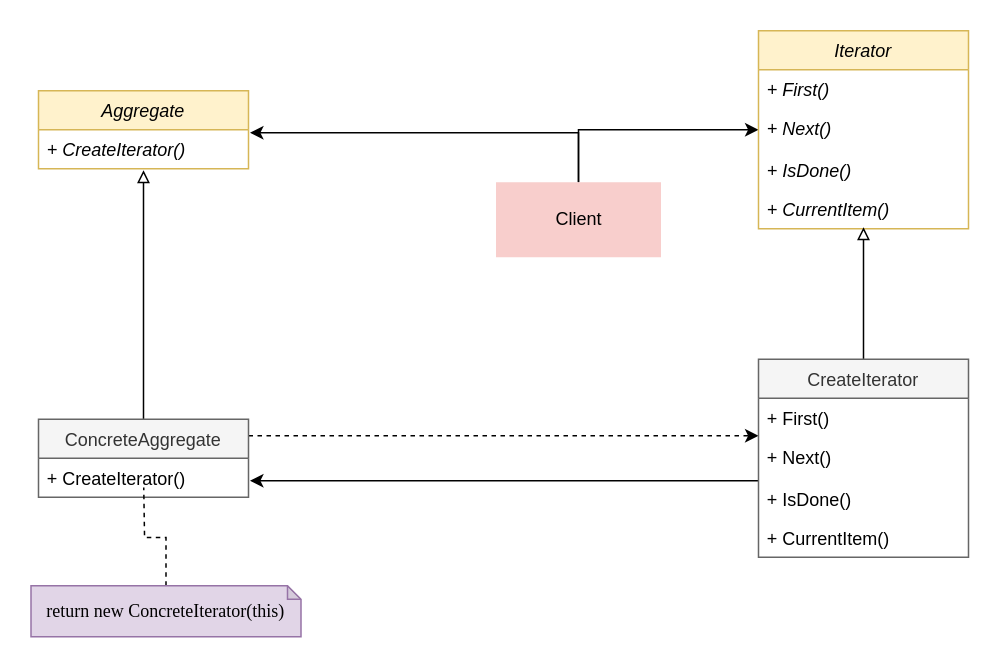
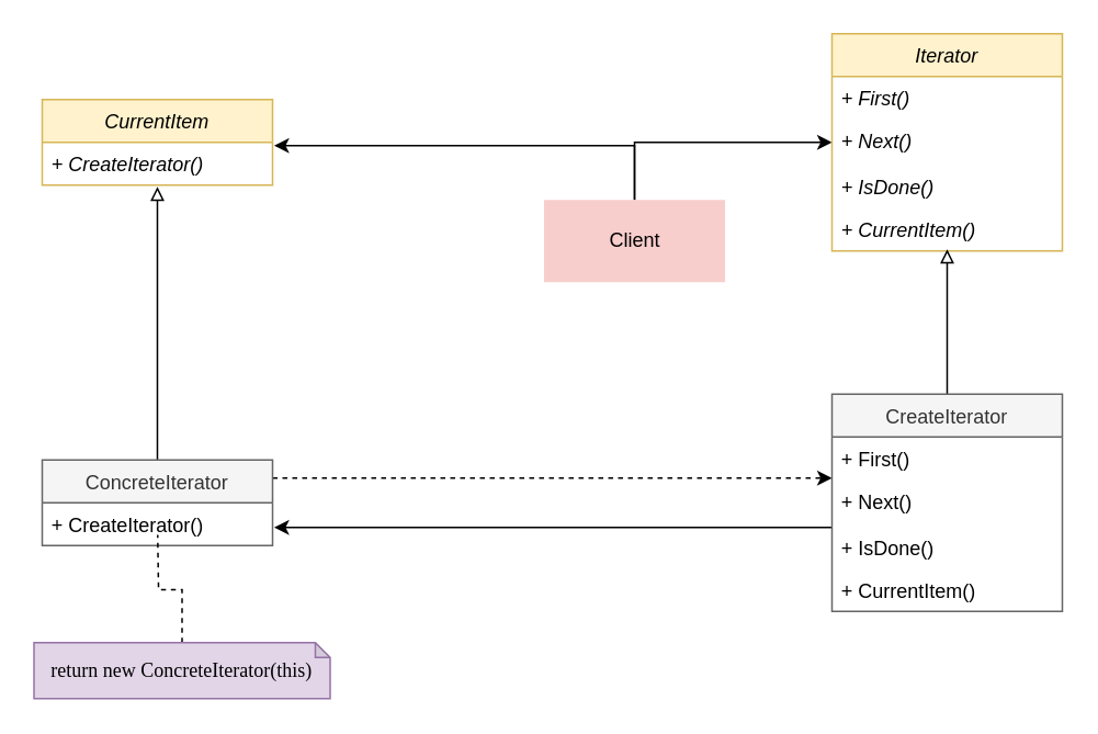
  <mxCell id="0" />
  <mxCell id="1" parent="0" />
- <mxCell id="2" value="Aggregate" style="swimlane;fontStyle=2;childLayout=stackLayout;horizontal=1;startSize=26;horizontalStack=0;resizeParent=1;resizeParentMax=0;resizeLast=0;collapsible=1;marginBottom=0;fillColor=#fff2cc;strokeColor=#d6b656;" vertex="1" parent="1"><mxGeometry x="25" y="60" width="140" height="52" as="geometry" /></mxCell>
+ <mxCell id="2" value="CurrentItem" style="swimlane;fontStyle=2;childLayout=stackLayout;horizontal=1;startSize=26;horizontalStack=0;resizeParent=1;resizeParentMax=0;resizeLast=0;collapsible=1;marginBottom=0;fillColor=#fff2cc;strokeColor=#d6b656;" vertex="1" parent="1"><mxGeometry x="25" y="60" width="140" height="52" as="geometry" /></mxCell>
  <mxCell id="3" value="+ CreateIterator()" style="text;strokeColor=none;fillColor=none;align=left;verticalAlign=top;spacingLeft=4;spacingRight=4;overflow=hidden;rotatable=0;points=[[0,0.5],[1,0.5]];portConstraint=eastwest;fontStyle=2" vertex="1" parent="2"><mxGeometry y="26" width="140" height="26" as="geometry" /></mxCell>
  <mxCell id="4" style="edgeStyle=orthogonalEdgeStyle;rounded=0;orthogonalLoop=1;jettySize=auto;html=1;entryX=0.5;entryY=1.038;entryDx=0;entryDy=0;entryPerimeter=0;fontFamily=Tahoma;endArrow=block;endFill=0;" edge="1" parent="1" source="6" target="3"><mxGeometry relative="1" as="geometry"><Array as="points"><mxPoint x="95" y="170" /><mxPoint x="95" y="170" /></Array></mxGeometry></mxCell>
  <mxCell id="5" style="edgeStyle=orthogonalEdgeStyle;rounded=0;orthogonalLoop=1;jettySize=auto;html=1;entryX=0;entryY=0.5;entryDx=0;entryDy=0;endArrow=classic;endFill=1;fontFamily=Tahoma;dashed=1;" edge="1" parent="1"><mxGeometry relative="1" as="geometry"><mxPoint x="165" y="290" as="sourcePoint" /><mxPoint x="505" y="290" as="targetPoint" /></mxGeometry></mxCell>
- <mxCell id="6" value="ConcreteAggregate" style="swimlane;fontStyle=0;childLayout=stackLayout;horizontal=1;startSize=26;fillColor=#f5f5f5;horizontalStack=0;resizeParent=1;resizeParentMax=0;resizeLast=0;collapsible=1;marginBottom=0;strokeColor=#666666;fontColor=#333333;" vertex="1" parent="1"><mxGeometry x="25" y="279" width="140" height="52" as="geometry" /></mxCell>
+ <mxCell id="6" value="ConcreteIterator" style="swimlane;fontStyle=0;childLayout=stackLayout;horizontal=1;startSize=26;fillColor=#f5f5f5;horizontalStack=0;resizeParent=1;resizeParentMax=0;resizeLast=0;collapsible=1;marginBottom=0;strokeColor=#666666;fontColor=#333333;" vertex="1" parent="1"><mxGeometry x="25" y="279" width="140" height="52" as="geometry" /></mxCell>
  <mxCell id="7" value="+ CreateIterator()" style="text;strokeColor=none;fillColor=none;align=left;verticalAlign=top;spacingLeft=4;spacingRight=4;overflow=hidden;rotatable=0;points=[[0,0.5],[1,0.5]];portConstraint=eastwest;" vertex="1" parent="6"><mxGeometry y="26" width="140" height="26" as="geometry" /></mxCell>
  <mxCell id="8" style="edgeStyle=orthogonalEdgeStyle;rounded=0;orthogonalLoop=1;jettySize=auto;html=1;fontFamily=Tahoma;" edge="1" parent="1" source="10"><mxGeometry relative="1" as="geometry"><mxPoint x="166" y="88" as="targetPoint" /><Array as="points"><mxPoint x="255" y="88" /><mxPoint x="255" y="88" /></Array></mxGeometry></mxCell>
  <mxCell id="9" style="edgeStyle=orthogonalEdgeStyle;rounded=0;orthogonalLoop=1;jettySize=auto;html=1;entryX=0;entryY=0.5;entryDx=0;entryDy=0;fontFamily=Tahoma;" edge="1" parent="1" source="10" target="13"><mxGeometry relative="1" as="geometry" /></mxCell>
  <mxCell id="10" value="Client" style="html=1;fillColor=#f8cecc;strokeColor=none;" vertex="1" parent="1"><mxGeometry x="330" y="121" width="110" height="50" as="geometry" /></mxCell>
  <mxCell id="11" value="Iterator" style="swimlane;fontStyle=2;childLayout=stackLayout;horizontal=1;startSize=26;fillColor=#fff2cc;horizontalStack=0;resizeParent=1;resizeParentMax=0;resizeLast=0;collapsible=1;marginBottom=0;strokeColor=#d6b656;" vertex="1" parent="1"><mxGeometry x="505" y="20" width="140" height="132" as="geometry" /></mxCell>
  <mxCell id="12" value="+ First()" style="text;strokeColor=none;fillColor=none;align=left;verticalAlign=top;spacingLeft=4;spacingRight=4;overflow=hidden;rotatable=0;points=[[0,0.5],[1,0.5]];portConstraint=eastwest;fontStyle=2" vertex="1" parent="11"><mxGeometry y="26" width="140" height="26" as="geometry" /></mxCell>
  <mxCell id="13" value="+ Next()" style="text;strokeColor=none;fillColor=none;align=left;verticalAlign=top;spacingLeft=4;spacingRight=4;overflow=hidden;rotatable=0;points=[[0,0.5],[1,0.5]];portConstraint=eastwest;fontStyle=2" vertex="1" parent="11"><mxGeometry y="52" width="140" height="28" as="geometry" /></mxCell>
  <mxCell id="14" value="+ IsDone()" style="text;strokeColor=none;fillColor=none;align=left;verticalAlign=top;spacingLeft=4;spacingRight=4;overflow=hidden;rotatable=0;points=[[0,0.5],[1,0.5]];portConstraint=eastwest;fontStyle=2" vertex="1" parent="11"><mxGeometry y="80" width="140" height="26" as="geometry" /></mxCell>
  <mxCell id="15" value="+ CurrentItem()" style="text;strokeColor=none;fillColor=none;align=left;verticalAlign=top;spacingLeft=4;spacingRight=4;overflow=hidden;rotatable=0;points=[[0,0.5],[1,0.5]];portConstraint=eastwest;fontStyle=2" vertex="1" parent="11"><mxGeometry y="106" width="140" height="26" as="geometry" /></mxCell>
  <mxCell id="16" style="edgeStyle=orthogonalEdgeStyle;rounded=0;orthogonalLoop=1;jettySize=auto;html=1;entryX=0.5;entryY=0.962;entryDx=0;entryDy=0;entryPerimeter=0;fontFamily=Tahoma;endArrow=block;endFill=0;" edge="1" parent="1" source="18" target="15"><mxGeometry relative="1" as="geometry" /></mxCell>
  <mxCell id="17" style="edgeStyle=orthogonalEdgeStyle;rounded=0;orthogonalLoop=1;jettySize=auto;html=1;endArrow=classic;endFill=1;fontFamily=Tahoma;" edge="1" parent="1"><mxGeometry relative="1" as="geometry"><mxPoint x="505" y="320" as="sourcePoint" /><mxPoint x="166" y="320" as="targetPoint" /><Array as="points"><mxPoint x="415" y="320" /><mxPoint x="415" y="320" /></Array></mxGeometry></mxCell>
  <mxCell id="18" value="CreateIterator" style="swimlane;fontStyle=0;childLayout=stackLayout;horizontal=1;startSize=26;fillColor=#f5f5f5;horizontalStack=0;resizeParent=1;resizeParentMax=0;resizeLast=0;collapsible=1;marginBottom=0;strokeColor=#666666;fontColor=#333333;" vertex="1" parent="1"><mxGeometry x="505" y="239" width="140" height="132" as="geometry" /></mxCell>
  <mxCell id="19" value="+ First()" style="text;strokeColor=none;fillColor=none;align=left;verticalAlign=top;spacingLeft=4;spacingRight=4;overflow=hidden;rotatable=0;points=[[0,0.5],[1,0.5]];portConstraint=eastwest;" vertex="1" parent="18"><mxGeometry y="26" width="140" height="26" as="geometry" /></mxCell>
  <mxCell id="20" value="+ Next()" style="text;strokeColor=none;fillColor=none;align=left;verticalAlign=top;spacingLeft=4;spacingRight=4;overflow=hidden;rotatable=0;points=[[0,0.5],[1,0.5]];portConstraint=eastwest;" vertex="1" parent="18"><mxGeometry y="52" width="140" height="28" as="geometry" /></mxCell>
  <mxCell id="21" value="+ IsDone()" style="text;strokeColor=none;fillColor=none;align=left;verticalAlign=top;spacingLeft=4;spacingRight=4;overflow=hidden;rotatable=0;points=[[0,0.5],[1,0.5]];portConstraint=eastwest;" vertex="1" parent="18"><mxGeometry y="80" width="140" height="26" as="geometry" /></mxCell>
  <mxCell id="22" value="+ CurrentItem()" style="text;strokeColor=none;fillColor=none;align=left;verticalAlign=top;spacingLeft=4;spacingRight=4;overflow=hidden;rotatable=0;points=[[0,0.5],[1,0.5]];portConstraint=eastwest;" vertex="1" parent="18"><mxGeometry y="106" width="140" height="26" as="geometry" /></mxCell>
  <mxCell id="23" style="edgeStyle=orthogonalEdgeStyle;rounded=0;orthogonalLoop=1;jettySize=auto;html=1;entryX=0.501;entryY=0.981;entryDx=0;entryDy=0;entryPerimeter=0;endArrow=none;endFill=0;fontFamily=Tahoma;dashed=1;exitX=0.5;exitY=0;exitDx=0;exitDy=0;exitPerimeter=0;" edge="1" parent="1" source="24"><mxGeometry relative="1" as="geometry"><mxPoint x="95.167" y="394" as="sourcePoint" /><mxPoint x="95.167" y="324.5" as="targetPoint" /></mxGeometry></mxCell>
  <mxCell id="24" value="return new ConcreteIterator(this)" style="shape=note;whiteSpace=wrap;html=1;backgroundOutline=1;darkOpacity=0.05;fontFamily=Tahoma;size=9;fillColor=#e1d5e7;strokeColor=#9673a6;" vertex="1" parent="1"><mxGeometry x="20" y="390" width="180" height="34" as="geometry" /></mxCell>
